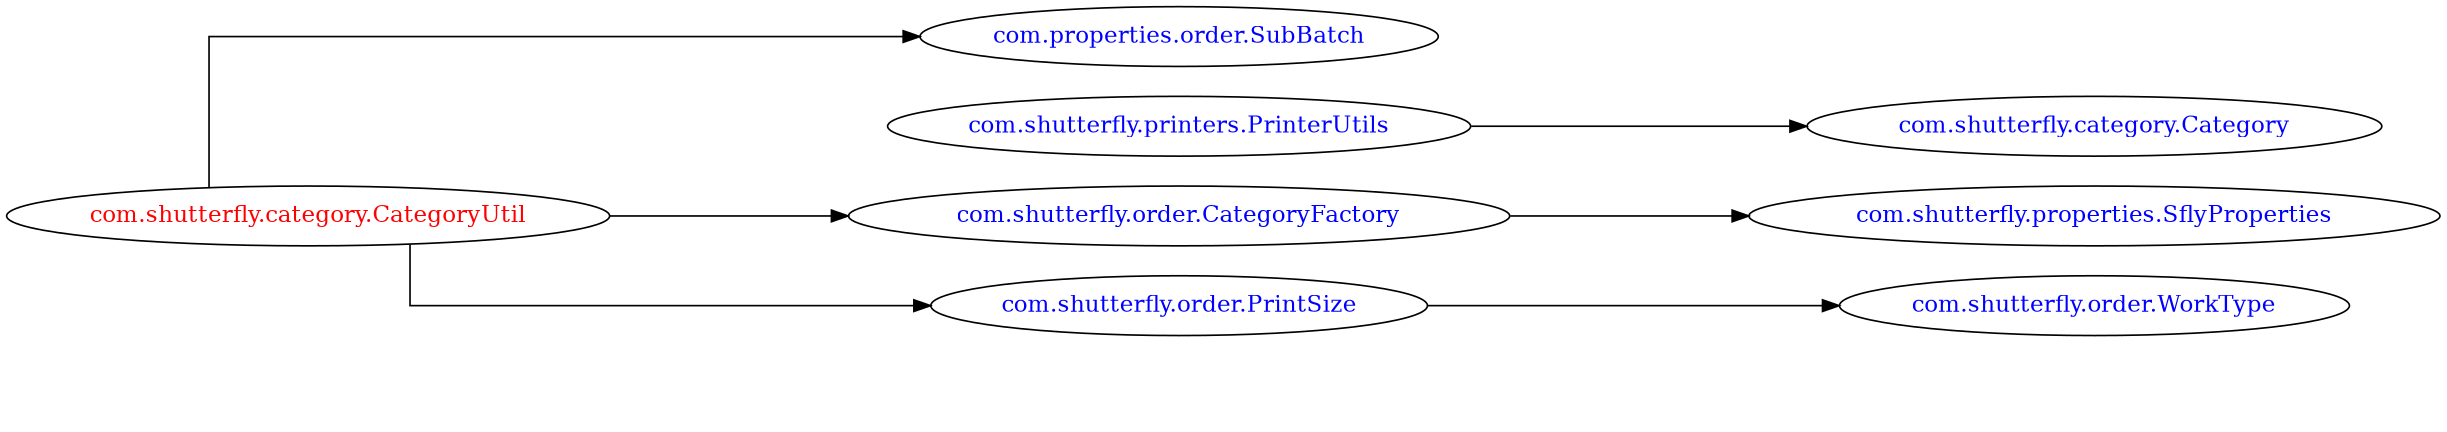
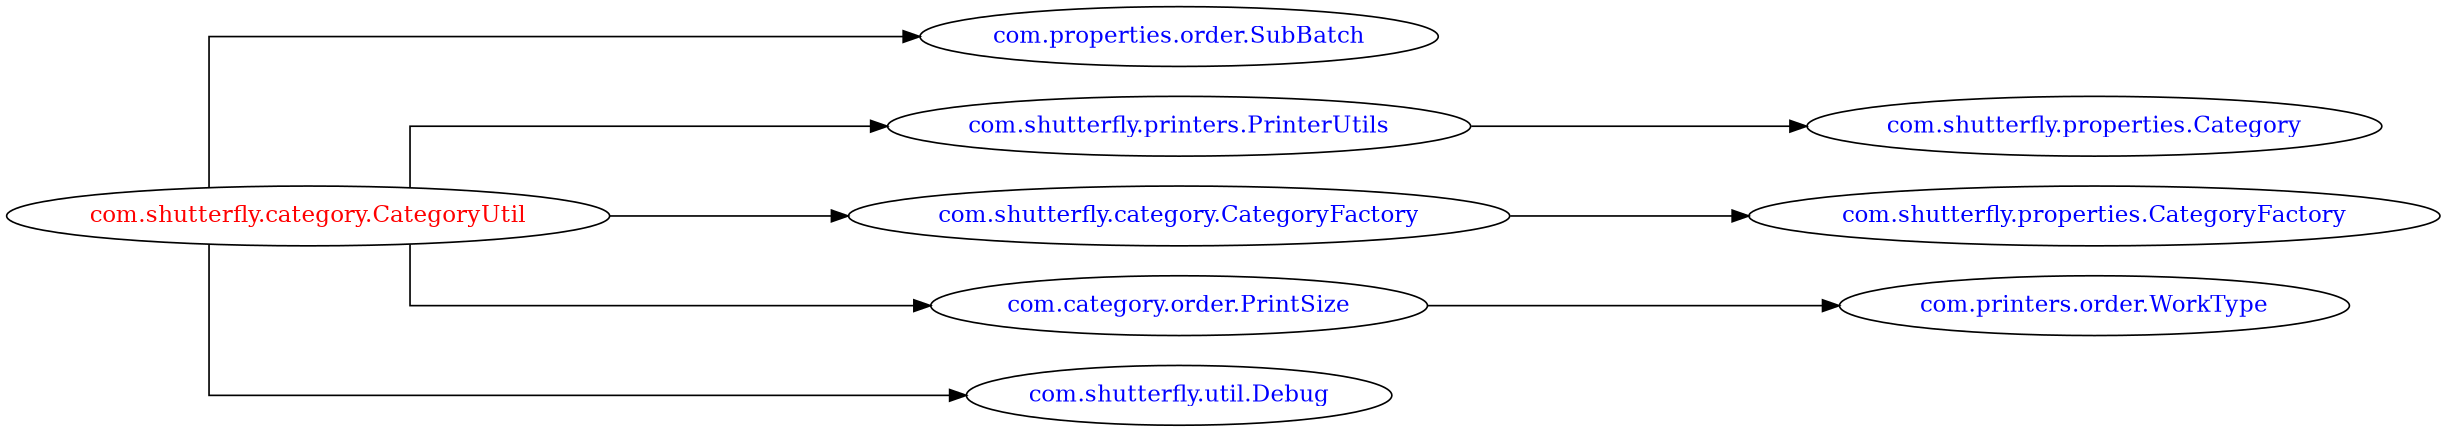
  digraph {
    concentrate=true
    rankdir=LR
    ranksep=2.0
    splines=ortho
    node [fontcolor=blue]
    "com.shutterfly.category.CategoryUtil" [fontcolor=red]
    n2 [label="com.properties.order.SubBatch"]
    "com.shutterfly.printers.PrinterUtils"
-   "com.shutterfly.category.CategoryFactory" [label="com.shutterfly.order.CategoryFactory"]
-   "com.shutterfly.order.PrintSize"
-   "com.shutterfly.category.Category"
-   "com.shutterfly.properties.SflyProperties"
-   "com.shutterfly.order.WorkType"
+   "com.shutterfly.category.CategoryFactory"
+   "com.shutterfly.order.PrintSize" [label="com.category.order.PrintSize"]
+   "com.shutterfly.util.Debug"
+   "com.shutterfly.category.Category" [label="com.shutterfly.properties.Category"]
+   "com.shutterfly.properties.SflyProperties" [label="com.shutterfly.properties.CategoryFactory"]
+   "com.shutterfly.order.WorkType" [label="com.printers.order.WorkType"]
    "com.shutterfly.category.CategoryUtil" -> n2
+   "com.shutterfly.category.CategoryUtil" -> "com.shutterfly.printers.PrinterUtils"
    "com.shutterfly.category.CategoryUtil" -> "com.shutterfly.category.CategoryFactory"
    "com.shutterfly.category.CategoryUtil" -> "com.shutterfly.order.PrintSize"
+   "com.shutterfly.category.CategoryUtil" -> "com.shutterfly.util.Debug"
    "com.shutterfly.printers.PrinterUtils" -> "com.shutterfly.category.Category"
    "com.shutterfly.category.CategoryFactory" -> "com.shutterfly.properties.SflyProperties"
    "com.shutterfly.order.PrintSize" -> "com.shutterfly.order.WorkType"
  }
